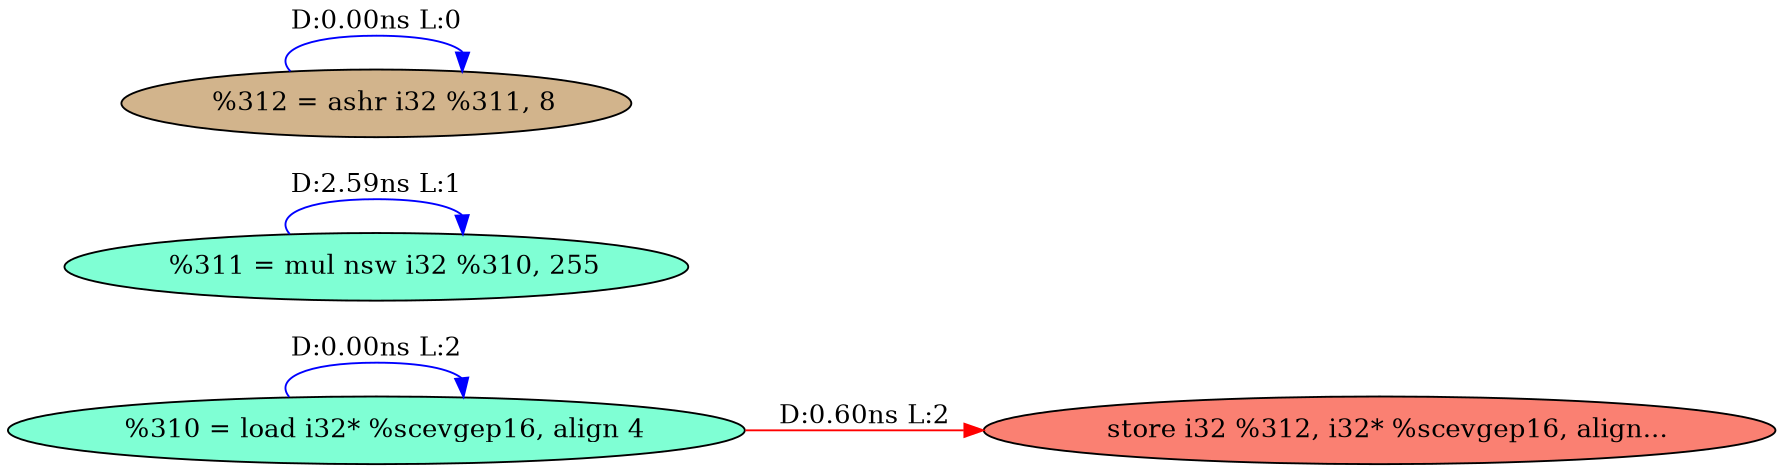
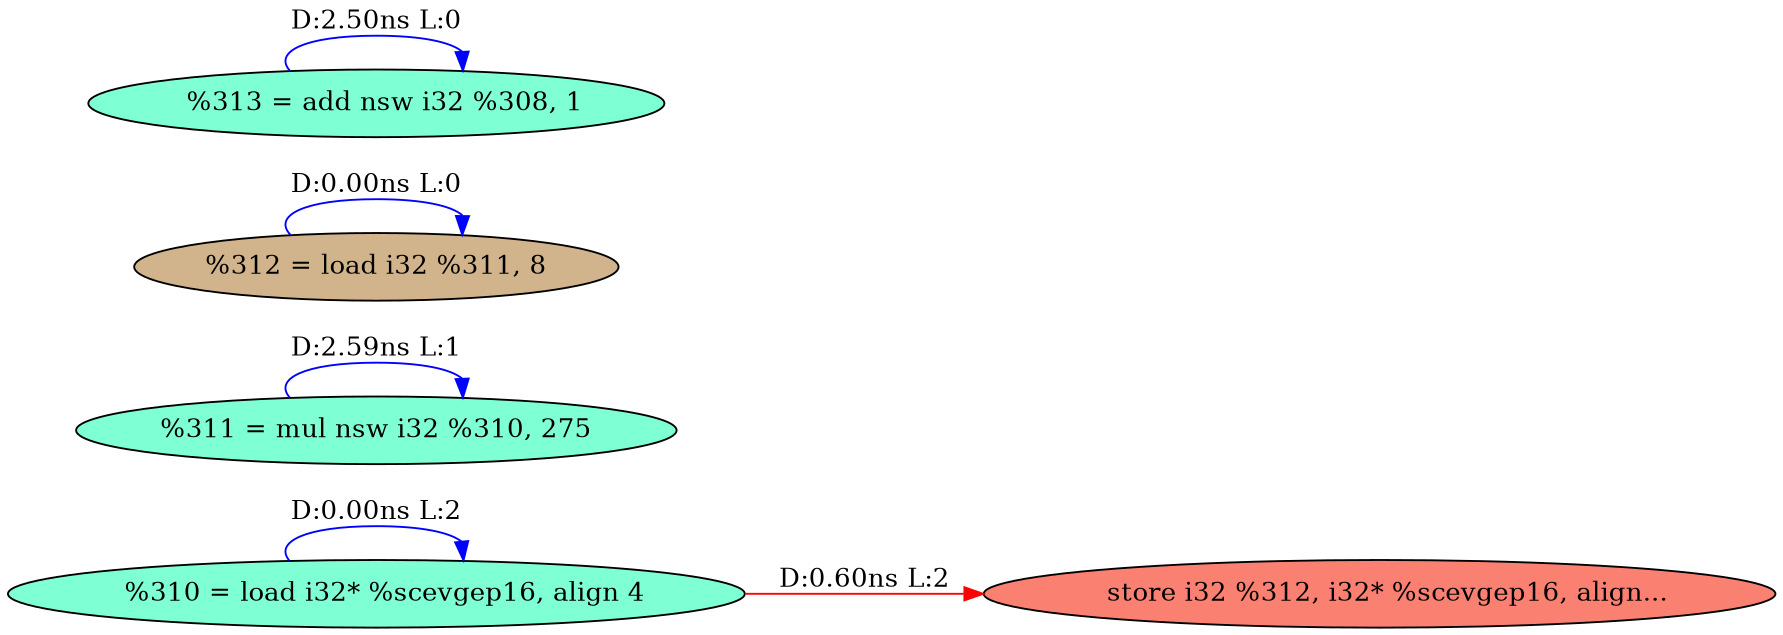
  digraph {
    rankdir=LR
    node [fillcolor=aquamarine style=filled]
    edge [color=blue]
    n1 [label="  %310 = load i32* %scevgep16, align 4"]
    n2 [fillcolor=salmon label="  store i32 %312, i32* %scevgep16, align..."]
-   n3 [label="  %311 = mul nsw i32 %310, 255"]
-   n4 [fillcolor=tan label="  %312 = ashr i32 %311, 8"]
+   n3 [label="%311 = mul nsw i32 %310, 275"]
+   n4 [fillcolor=tan label="%312 = load i32 %311, 8"]
+   n5 [label="  %313 = add nsw i32 %308, 1"]
    n1 -> n1 [label="D:0.00ns L:2"]
    n1 -> n2 [color=red label="D:0.60ns L:2"]
    n3 -> n3 [label="D:2.59ns L:1"]
    n4 -> n4 [label="D:0.00ns L:0"]
+   n5 -> n5 [label="D:2.50ns L:0"]
  }
